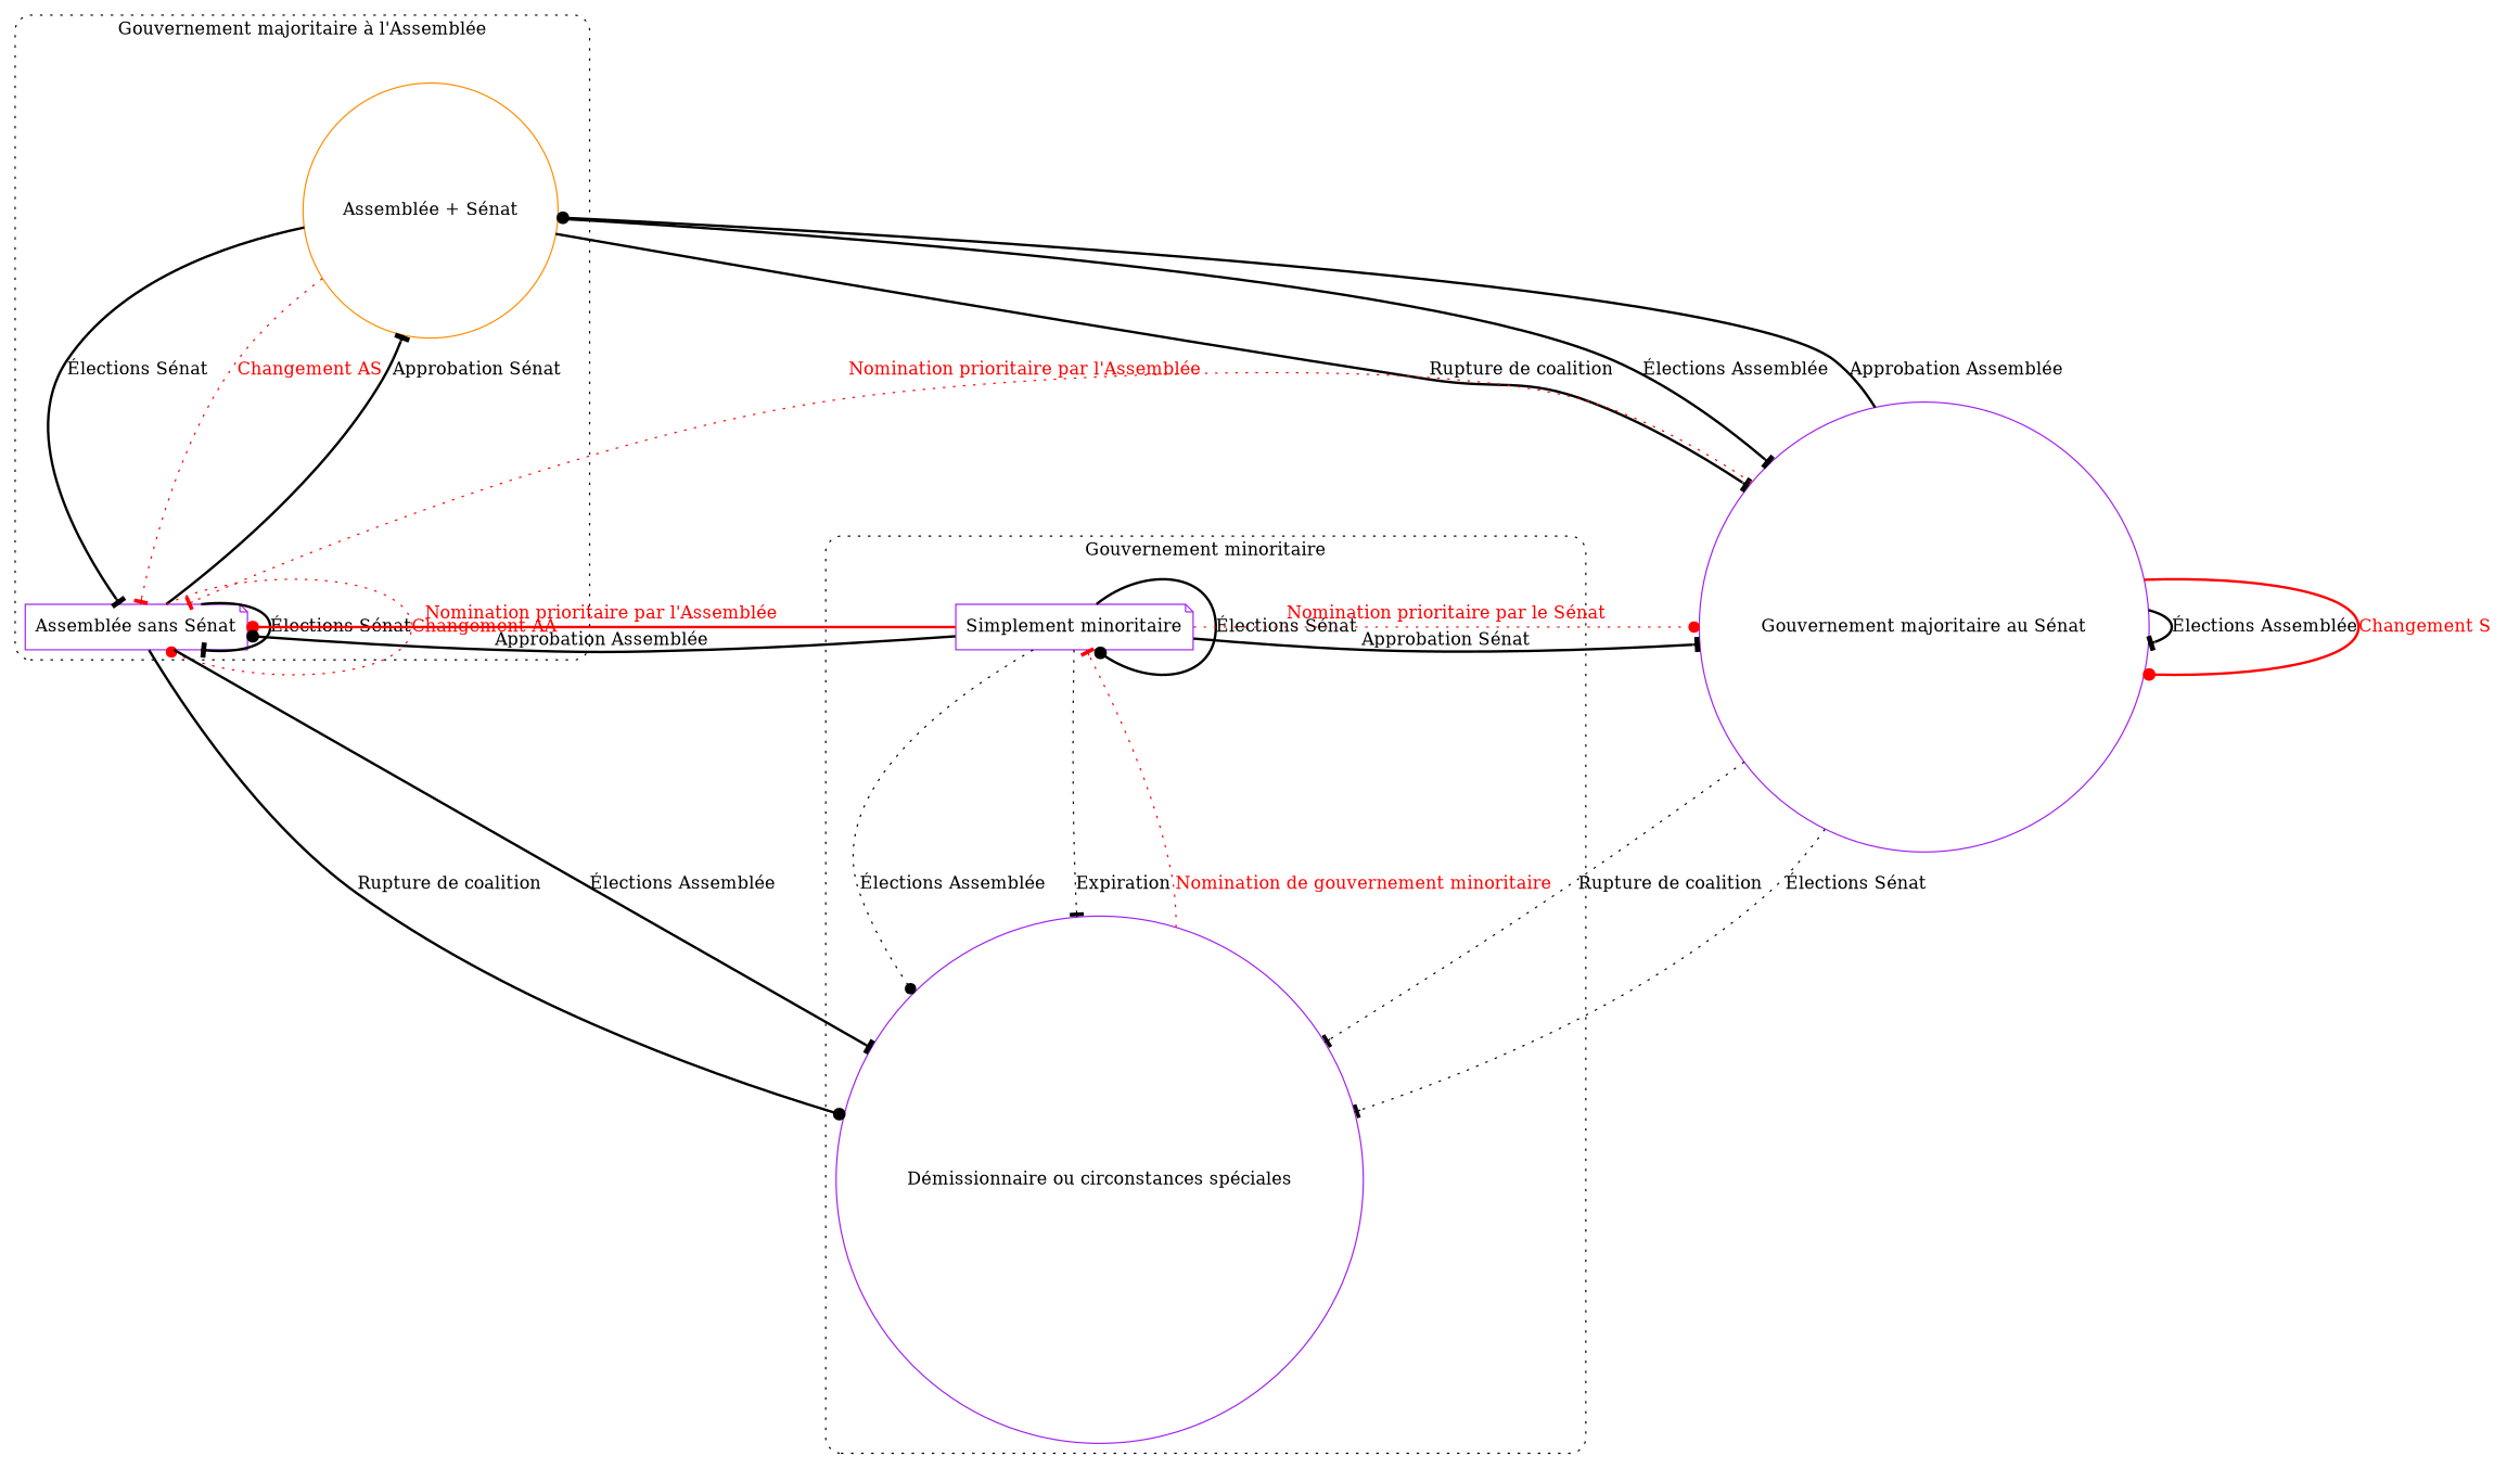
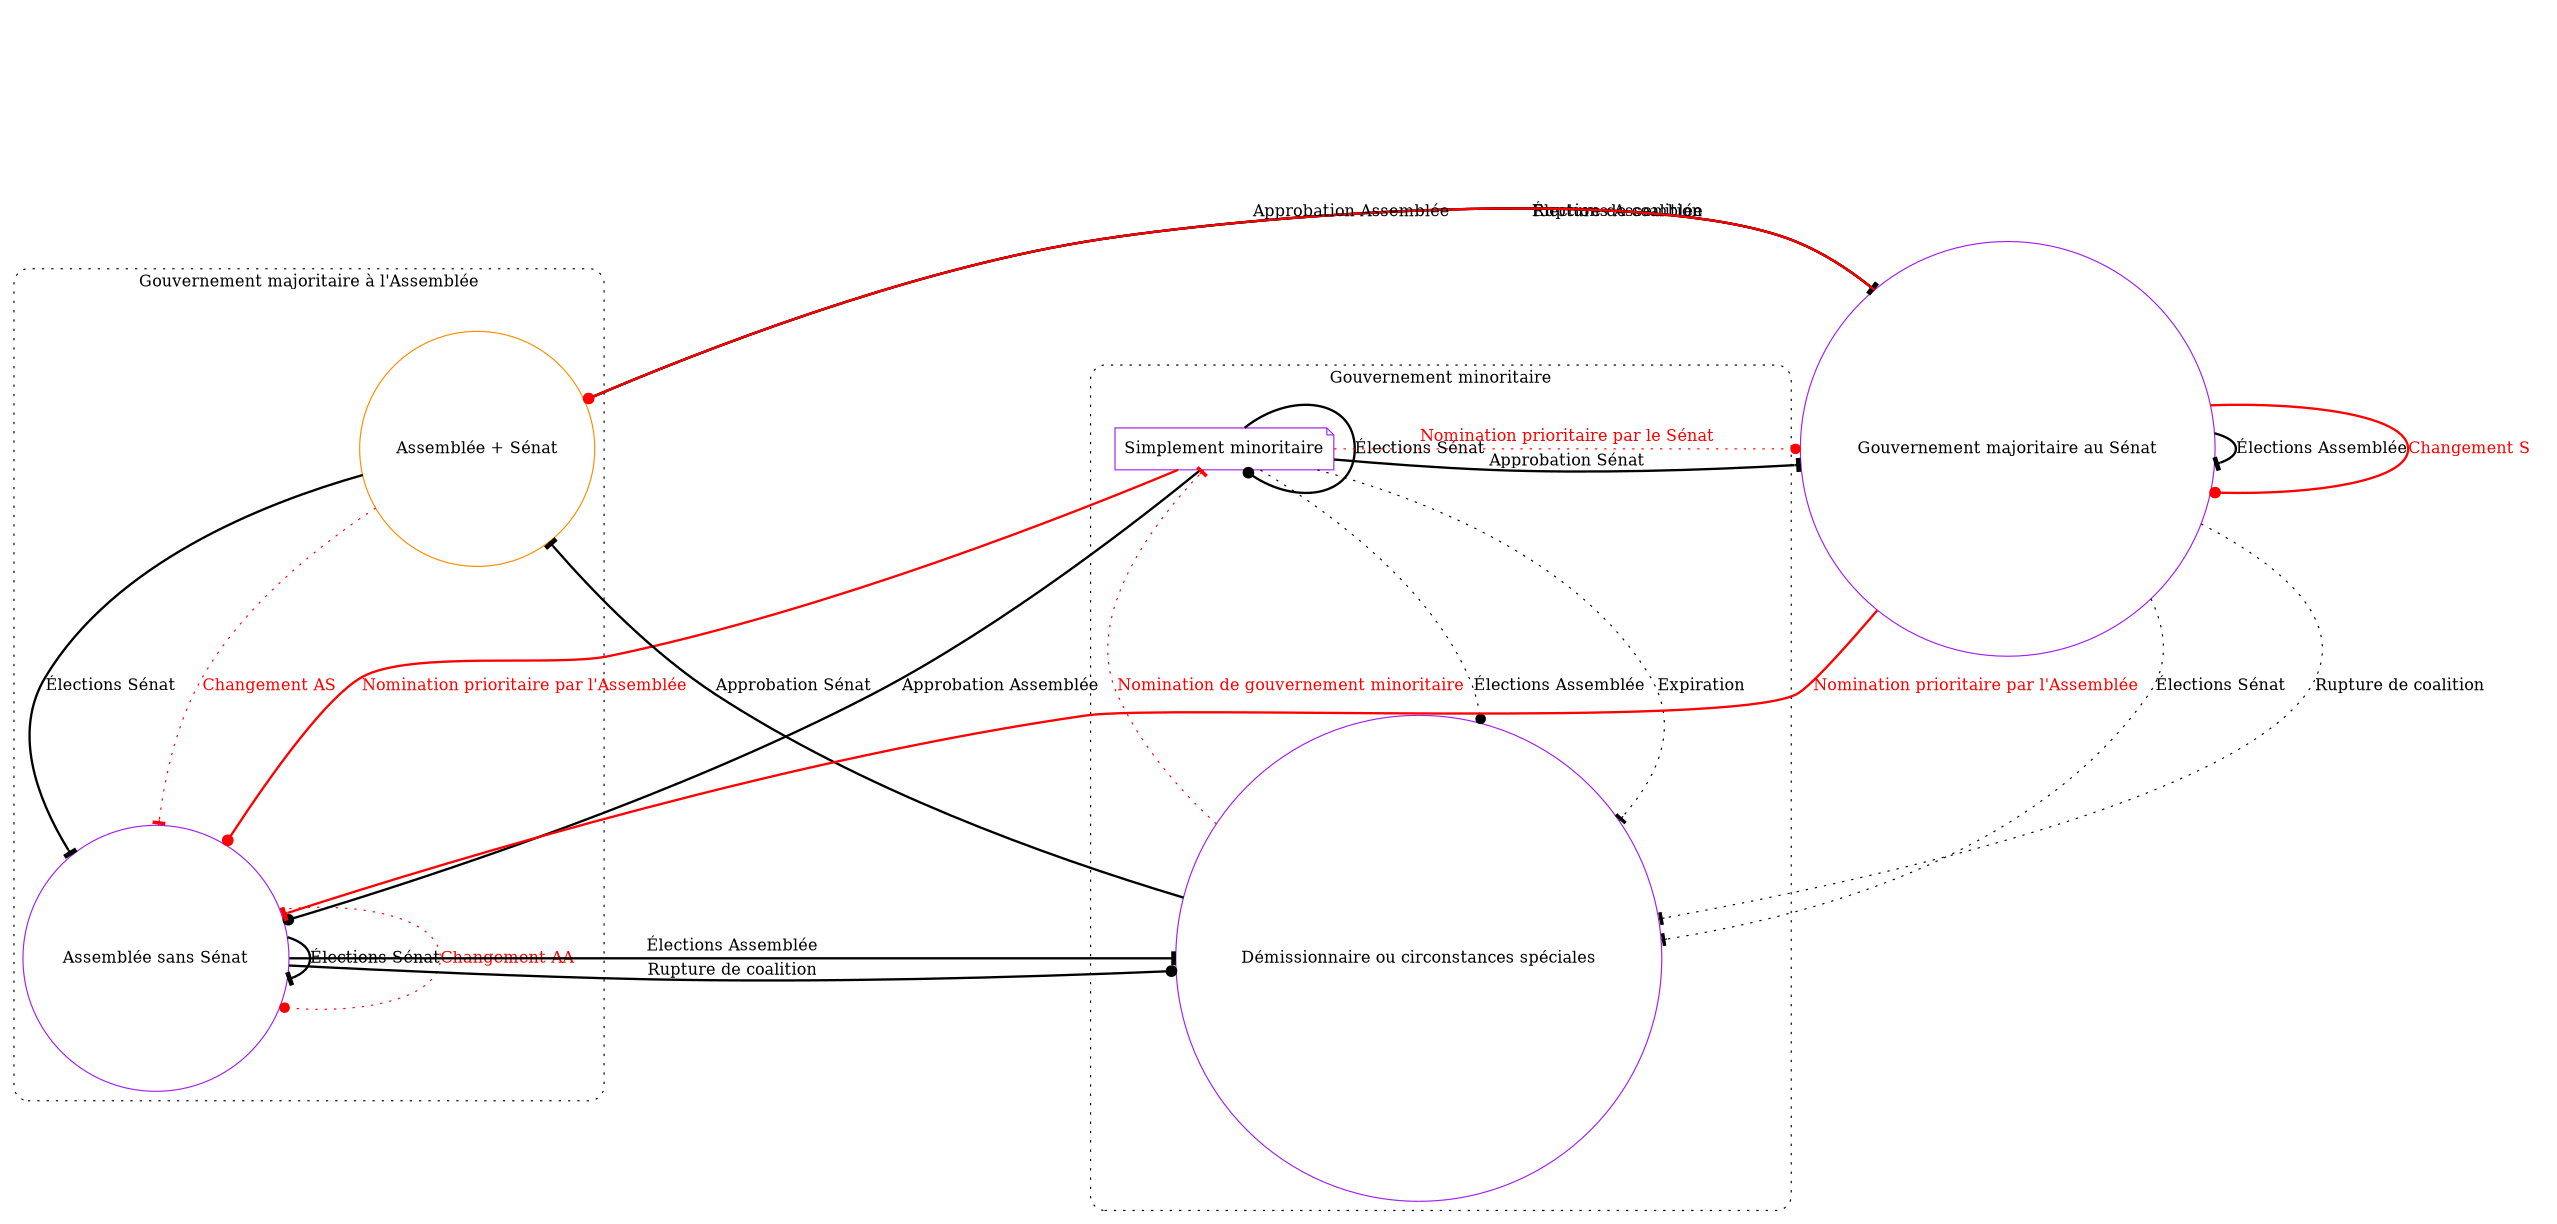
  digraph {
    compound=true
    node [color=purple shape=circle]
    edge [arrowhead=tee style=bold]
    n1 [color=darkorange label="Assemblée + Sénat"]
-   n2 [label="Assemblée sans Sénat" shape=note]
+   n2 [label="Assemblée sans Sénat"]
    n3 [label="Simplement minoritaire" shape=note]
    n4 [label="Démissionnaire ou circonstances spéciales"]
    n5 [label="Gouvernement majoritaire au Sénat"]
    subgraph cluster_1 {
      label="Gouvernement majoritaire à l'Assemblée"
      style="dotted, rounded"
      n1
      n2
    }
    subgraph cluster_2 {
      label="Gouvernement minoritaire"
      style="dotted, rounded"
      n3
      n4
    }
    n1 -> n2 [label="Élections Sénat"]
    n1 -> n2 [color=red fontcolor=red label="Changement AS" style=dotted]
    n1 -> n5 [label="Rupture de coalition"]
    n1 -> n5 [label="Élections Assemblée"]
-   n2 -> n1 [label="Approbation Sénat"]
+   n4 -> n1 [label="Approbation Sénat"]
    n2 -> n2 [label="Élections Sénat"]
    n2 -> n2 [arrowhead=dot color=red fontcolor=red label="Changement AA" style=dotted]
    n2 -> n4 [arrowhead=dot label="Rupture de coalition"]
    n2 -> n4 [label="Élections Assemblée"]
    n3 -> n2 [arrowhead=dot color=red fontcolor=red label="Nomination prioritaire par l'Assemblée"]
    n3 -> n2 [arrowhead=dot label="Approbation Assemblée"]
    n3 -> n3 [arrowhead=dot label="Élections Sénat"]
    n3 -> n4 [arrowhead=dot label="Élections Assemblée" style=dotted]
    n3 -> n4 [label=Expiration style=dotted]
    n3 -> n5 [arrowhead=dot color=red fontcolor=red label="Nomination prioritaire par le Sénat" style=dotted]
    n3 -> n5 [label="Approbation Sénat"]
    n4 -> n3 [color=red fontcolor=red label="Nomination de gouvernement minoritaire" style=dotted]
-   n5 -> n1 [arrowhead=dot label="Approbation Assemblée"]
-   n5 -> n2 [color=red fontcolor=red label="Nomination prioritaire par l'Assemblée" style=dotted]
+   n5 -> n1 [arrowhead=dot label="Approbation Assemblée" color=red]
+   n5 -> n2 [color=red fontcolor=red label="Nomination prioritaire par l'Assemblée"]
    n5 -> n4 [label="Rupture de coalition" style=dotted]
    n5 -> n4 [label="Élections Sénat" style=dotted]
    n5 -> n5 [label="Élections Assemblée"]
    n5 -> n5 [arrowhead=dot color=red fontcolor=red label="Changement S"]
  }
